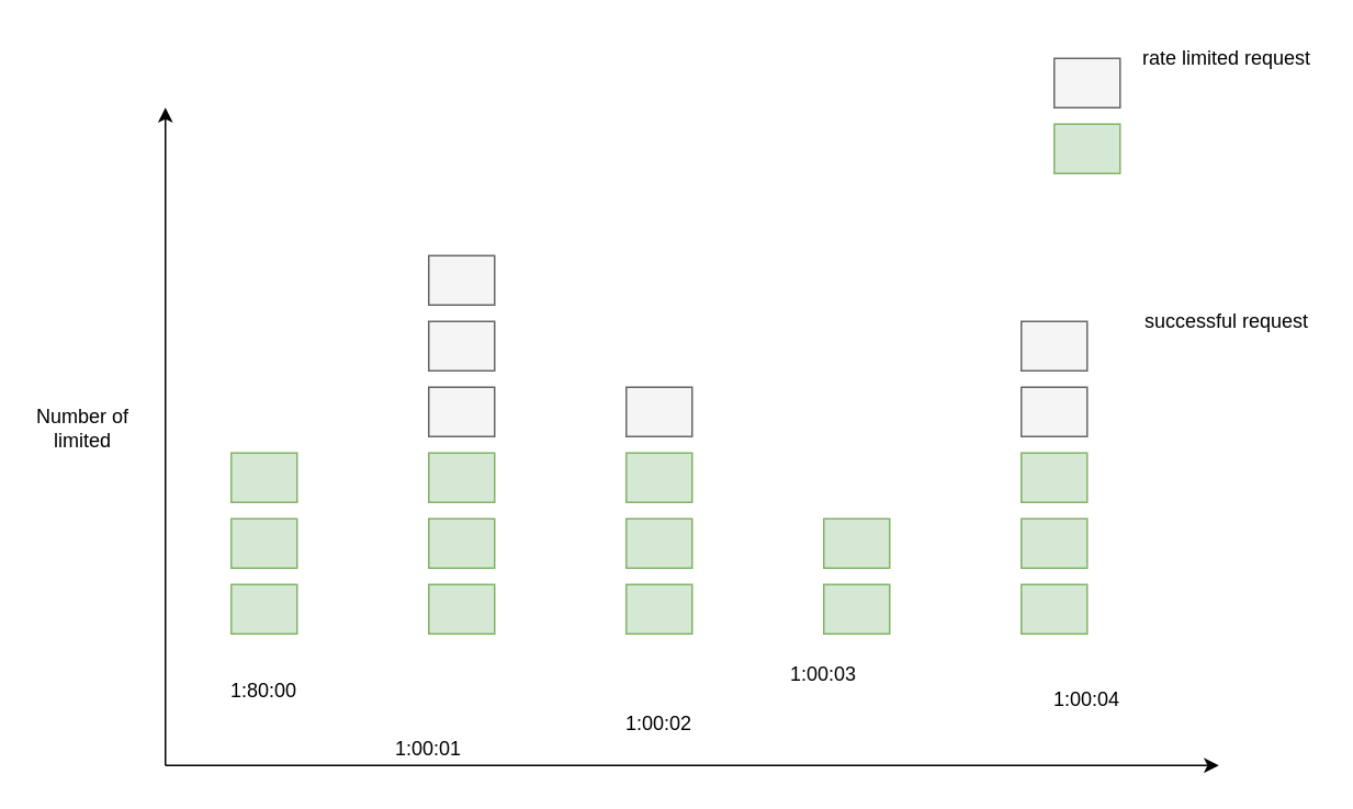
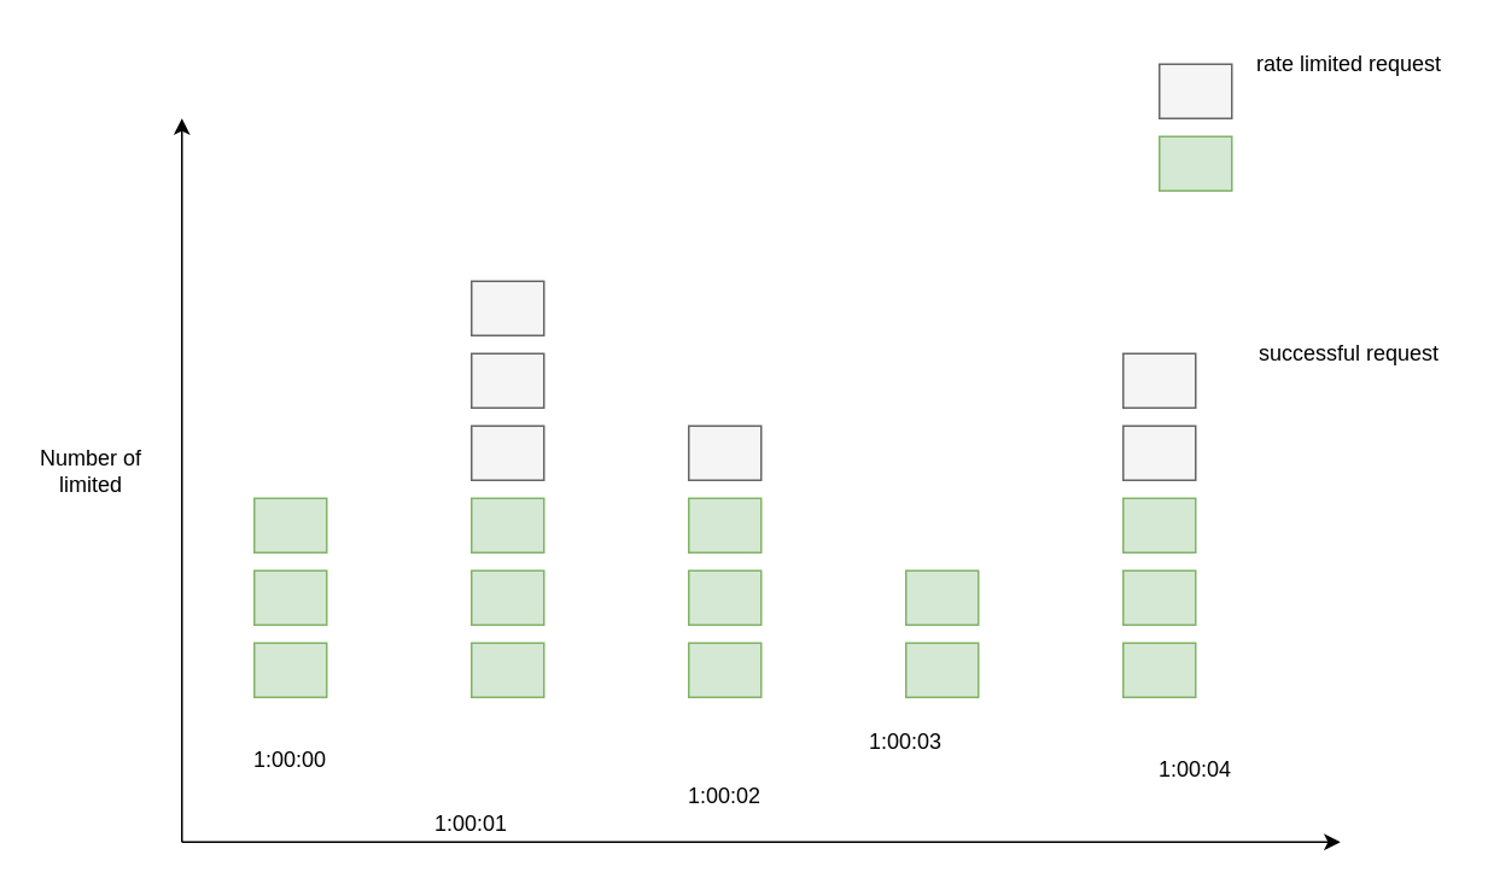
  <mxCell id="0" />
  <mxCell id="1" parent="0" />
  <mxCell id="2" value="" style="endArrow=classic;html=1;rounded=0;" edge="1" parent="1"><mxGeometry width="50" height="50" relative="1" as="geometry"><mxPoint x="100" y="465" as="sourcePoint" /><mxPoint x="100" y="65" as="targetPoint" /></mxGeometry></mxCell>
  <mxCell id="3" value="" style="endArrow=classic;html=1;rounded=0;" edge="1" parent="1"><mxGeometry width="50" height="50" relative="1" as="geometry"><mxPoint x="100" y="465" as="sourcePoint" /><mxPoint x="740" y="465" as="targetPoint" /></mxGeometry></mxCell>
  <mxCell id="4" value="" style="rounded=0;whiteSpace=wrap;html=1;fillColor=#d5e8d4;strokeColor=#82b366;" vertex="1" parent="1"><mxGeometry x="140" y="355" width="40" height="30" as="geometry" /></mxCell>
  <mxCell id="5" value="" style="rounded=0;whiteSpace=wrap;html=1;fillColor=#d5e8d4;strokeColor=#82b366;" vertex="1" parent="1"><mxGeometry x="140" y="315" width="40" height="30" as="geometry" /></mxCell>
  <mxCell id="6" value="" style="rounded=0;whiteSpace=wrap;html=1;fillColor=#d5e8d4;strokeColor=#82b366;" vertex="1" parent="1"><mxGeometry x="140" y="275" width="40" height="30" as="geometry" /></mxCell>
  <mxCell id="7" value="" style="rounded=0;whiteSpace=wrap;html=1;fillColor=#d5e8d4;strokeColor=#82b366;" vertex="1" parent="1"><mxGeometry x="260" y="355" width="40" height="30" as="geometry" /></mxCell>
  <mxCell id="8" value="" style="rounded=0;whiteSpace=wrap;html=1;fillColor=#d5e8d4;strokeColor=#82b366;" vertex="1" parent="1"><mxGeometry x="260" y="315" width="40" height="30" as="geometry" /></mxCell>
  <mxCell id="9" value="" style="rounded=0;whiteSpace=wrap;html=1;fillColor=#d5e8d4;strokeColor=#82b366;" vertex="1" parent="1"><mxGeometry x="260" y="275" width="40" height="30" as="geometry" /></mxCell>
  <mxCell id="10" value="" style="rounded=0;whiteSpace=wrap;html=1;fillColor=#f5f5f5;strokeColor=#666666;fontColor=#333333;" vertex="1" parent="1"><mxGeometry x="260" y="235" width="40" height="30" as="geometry" /></mxCell>
  <mxCell id="11" value="" style="rounded=0;whiteSpace=wrap;html=1;fillColor=#f5f5f5;strokeColor=#666666;fontColor=#333333;" vertex="1" parent="1"><mxGeometry x="260" y="195" width="40" height="30" as="geometry" /></mxCell>
  <mxCell id="12" value="" style="rounded=0;whiteSpace=wrap;html=1;fillColor=#f5f5f5;strokeColor=#666666;fontColor=#333333;" vertex="1" parent="1"><mxGeometry x="260" y="155" width="40" height="30" as="geometry" /></mxCell>
- <mxCell id="13" value="1:80:00" style="text;html=1;align=center;verticalAlign=middle;whiteSpace=wrap;rounded=0;" vertex="1" parent="1"><mxGeometry x="130" y="405" width="60" height="30" as="geometry" /></mxCell>
+ <mxCell id="13" value="1:00:00" style="text;html=1;align=center;verticalAlign=middle;whiteSpace=wrap;rounded=0;" vertex="1" parent="1"><mxGeometry x="130" y="405" width="60" height="30" as="geometry" /></mxCell>
  <mxCell id="14" value="1:00:01" style="text;html=1;align=center;verticalAlign=middle;whiteSpace=wrap;rounded=0;" vertex="1" parent="1"><mxGeometry x="230" y="440" width="60" height="30" as="geometry" /></mxCell>
  <mxCell id="15" value="" style="rounded=0;whiteSpace=wrap;html=1;fillColor=#d5e8d4;strokeColor=#82b366;" vertex="1" parent="1"><mxGeometry x="380" y="355" width="40" height="30" as="geometry" /></mxCell>
  <mxCell id="16" value="" style="rounded=0;whiteSpace=wrap;html=1;fillColor=#d5e8d4;strokeColor=#82b366;" vertex="1" parent="1"><mxGeometry x="380" y="315" width="40" height="30" as="geometry" /></mxCell>
  <mxCell id="17" value="" style="rounded=0;whiteSpace=wrap;html=1;fillColor=#d5e8d4;strokeColor=#82b366;" vertex="1" parent="1"><mxGeometry x="380" y="275" width="40" height="30" as="geometry" /></mxCell>
  <mxCell id="18" value="" style="rounded=0;whiteSpace=wrap;html=1;fillColor=#f5f5f5;strokeColor=#666666;fontColor=#333333;" vertex="1" parent="1"><mxGeometry x="380" y="235" width="40" height="30" as="geometry" /></mxCell>
  <mxCell id="19" value="1:00:02" style="text;html=1;align=center;verticalAlign=middle;whiteSpace=wrap;rounded=0;" vertex="1" parent="1"><mxGeometry x="370" y="425" width="60" height="30" as="geometry" /></mxCell>
  <mxCell id="20" value="" style="rounded=0;whiteSpace=wrap;html=1;fillColor=#d5e8d4;strokeColor=#82b366;" vertex="1" parent="1"><mxGeometry x="500" y="355" width="40" height="30" as="geometry" /></mxCell>
  <mxCell id="21" value="" style="rounded=0;whiteSpace=wrap;html=1;fillColor=#d5e8d4;strokeColor=#82b366;" vertex="1" parent="1"><mxGeometry x="500" y="315" width="40" height="30" as="geometry" /></mxCell>
  <mxCell id="22" value="1:00:03" style="text;html=1;align=center;verticalAlign=middle;whiteSpace=wrap;rounded=0;" vertex="1" parent="1"><mxGeometry x="470" y="395" width="60" height="30" as="geometry" /></mxCell>
  <mxCell id="23" value="" style="rounded=0;whiteSpace=wrap;html=1;fillColor=#d5e8d4;strokeColor=#82b366;" vertex="1" parent="1"><mxGeometry x="620" y="355" width="40" height="30" as="geometry" /></mxCell>
  <mxCell id="24" value="" style="rounded=0;whiteSpace=wrap;html=1;fillColor=#d5e8d4;strokeColor=#82b366;" vertex="1" parent="1"><mxGeometry x="620" y="315" width="40" height="30" as="geometry" /></mxCell>
  <mxCell id="25" value="" style="rounded=0;whiteSpace=wrap;html=1;fillColor=#d5e8d4;strokeColor=#82b366;" vertex="1" parent="1"><mxGeometry x="620" y="275" width="40" height="30" as="geometry" /></mxCell>
  <mxCell id="26" value="" style="rounded=0;whiteSpace=wrap;html=1;fillColor=#f5f5f5;strokeColor=#666666;fontColor=#333333;" vertex="1" parent="1"><mxGeometry x="620" y="235" width="40" height="30" as="geometry" /></mxCell>
  <mxCell id="27" value="" style="rounded=0;whiteSpace=wrap;html=1;fillColor=#f5f5f5;strokeColor=#666666;fontColor=#333333;" vertex="1" parent="1"><mxGeometry x="620" y="195" width="40" height="30" as="geometry" /></mxCell>
  <mxCell id="28" value="1:00:04" style="text;html=1;align=center;verticalAlign=middle;whiteSpace=wrap;rounded=0;" vertex="1" parent="1"><mxGeometry x="630" y="410" width="60" height="30" as="geometry" /></mxCell>
  <mxCell id="29" value="Number of limited" style="text;html=1;align=center;verticalAlign=middle;whiteSpace=wrap;rounded=0;" vertex="1" parent="1"><mxGeometry x="20" y="245" width="60" height="30" as="geometry" /></mxCell>
  <mxCell id="30" value="" style="rounded=0;whiteSpace=wrap;html=1;fillColor=#f5f5f5;strokeColor=#666666;fontColor=#333333;" vertex="1" parent="1"><mxGeometry x="640" y="35" width="40" height="30" as="geometry" /></mxCell>
  <mxCell id="31" value="" style="rounded=0;whiteSpace=wrap;html=1;fillColor=#d5e8d4;strokeColor=#82b366;" vertex="1" parent="1"><mxGeometry x="640" y="75" width="40" height="30" as="geometry" /></mxCell>
  <mxCell id="32" value="rate limited request" style="text;html=1;align=center;verticalAlign=middle;whiteSpace=wrap;rounded=0;" vertex="1" parent="1"><mxGeometry x="690" y="20" width="110" height="30" as="geometry" /></mxCell>
  <mxCell id="33" value="successful request" style="text;html=1;align=center;verticalAlign=middle;whiteSpace=wrap;rounded=0;" vertex="1" parent="1"><mxGeometry x="690" y="180" width="110" height="30" as="geometry" /></mxCell>
